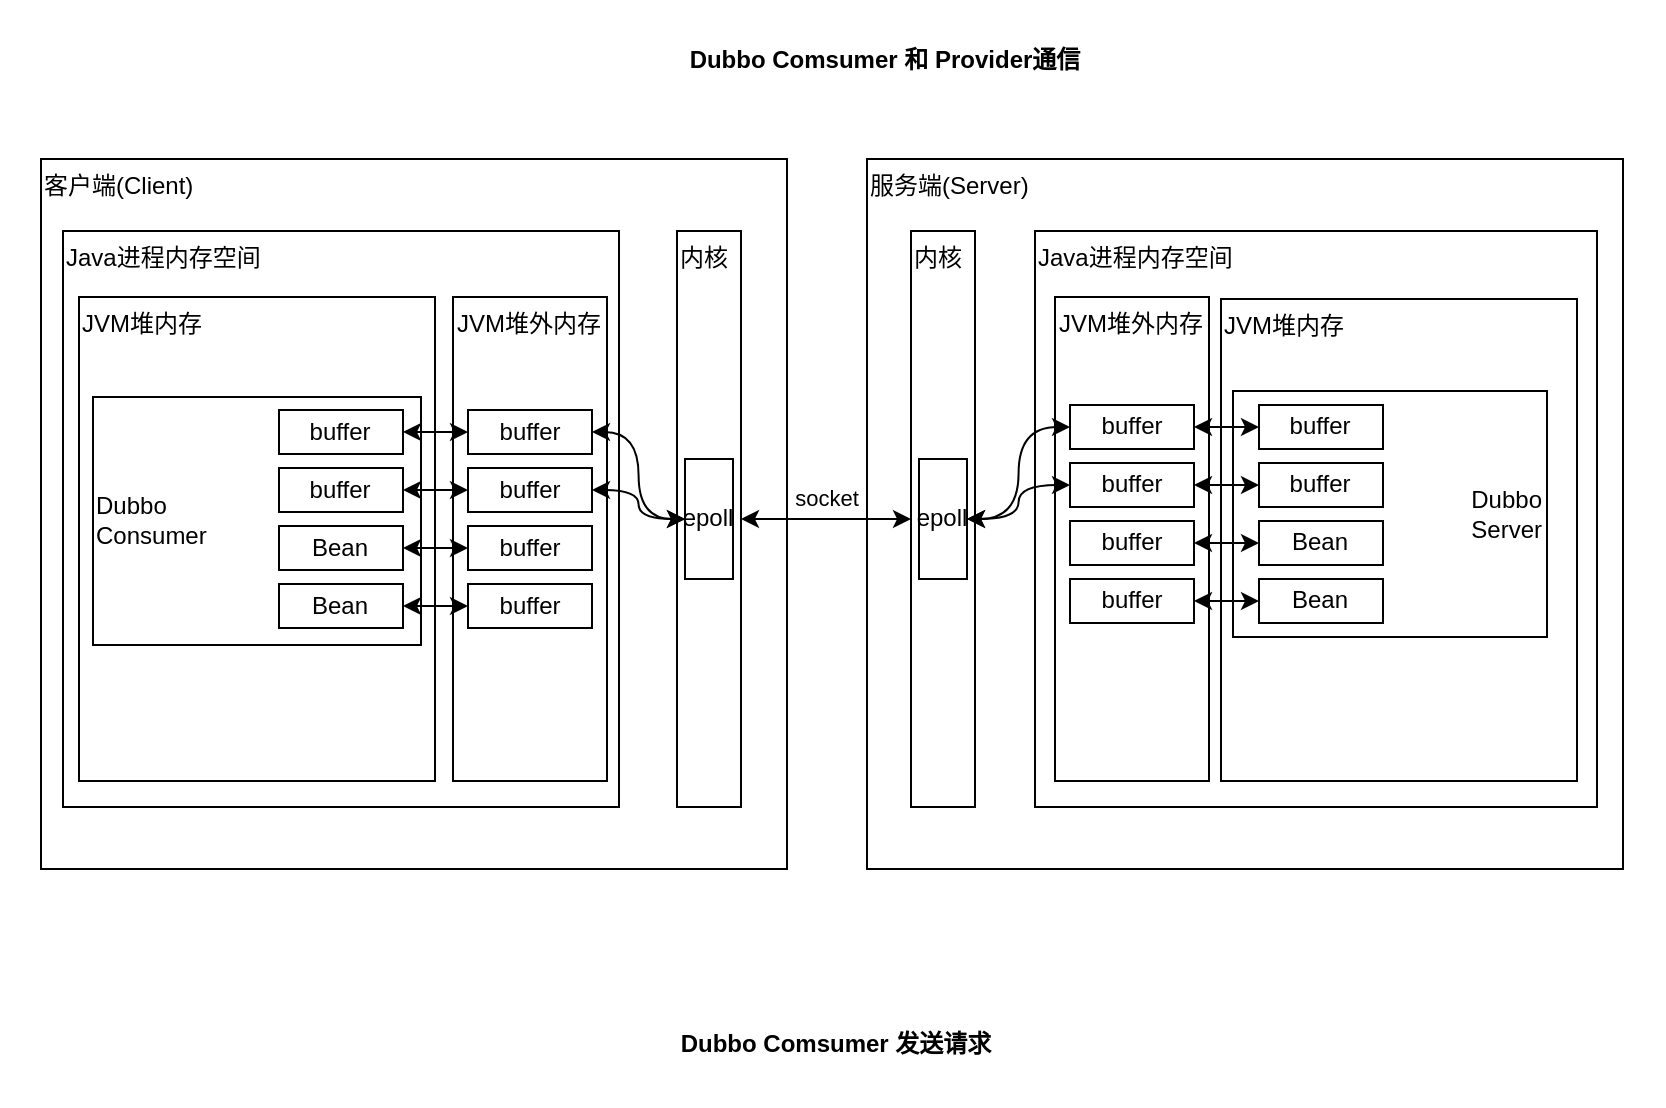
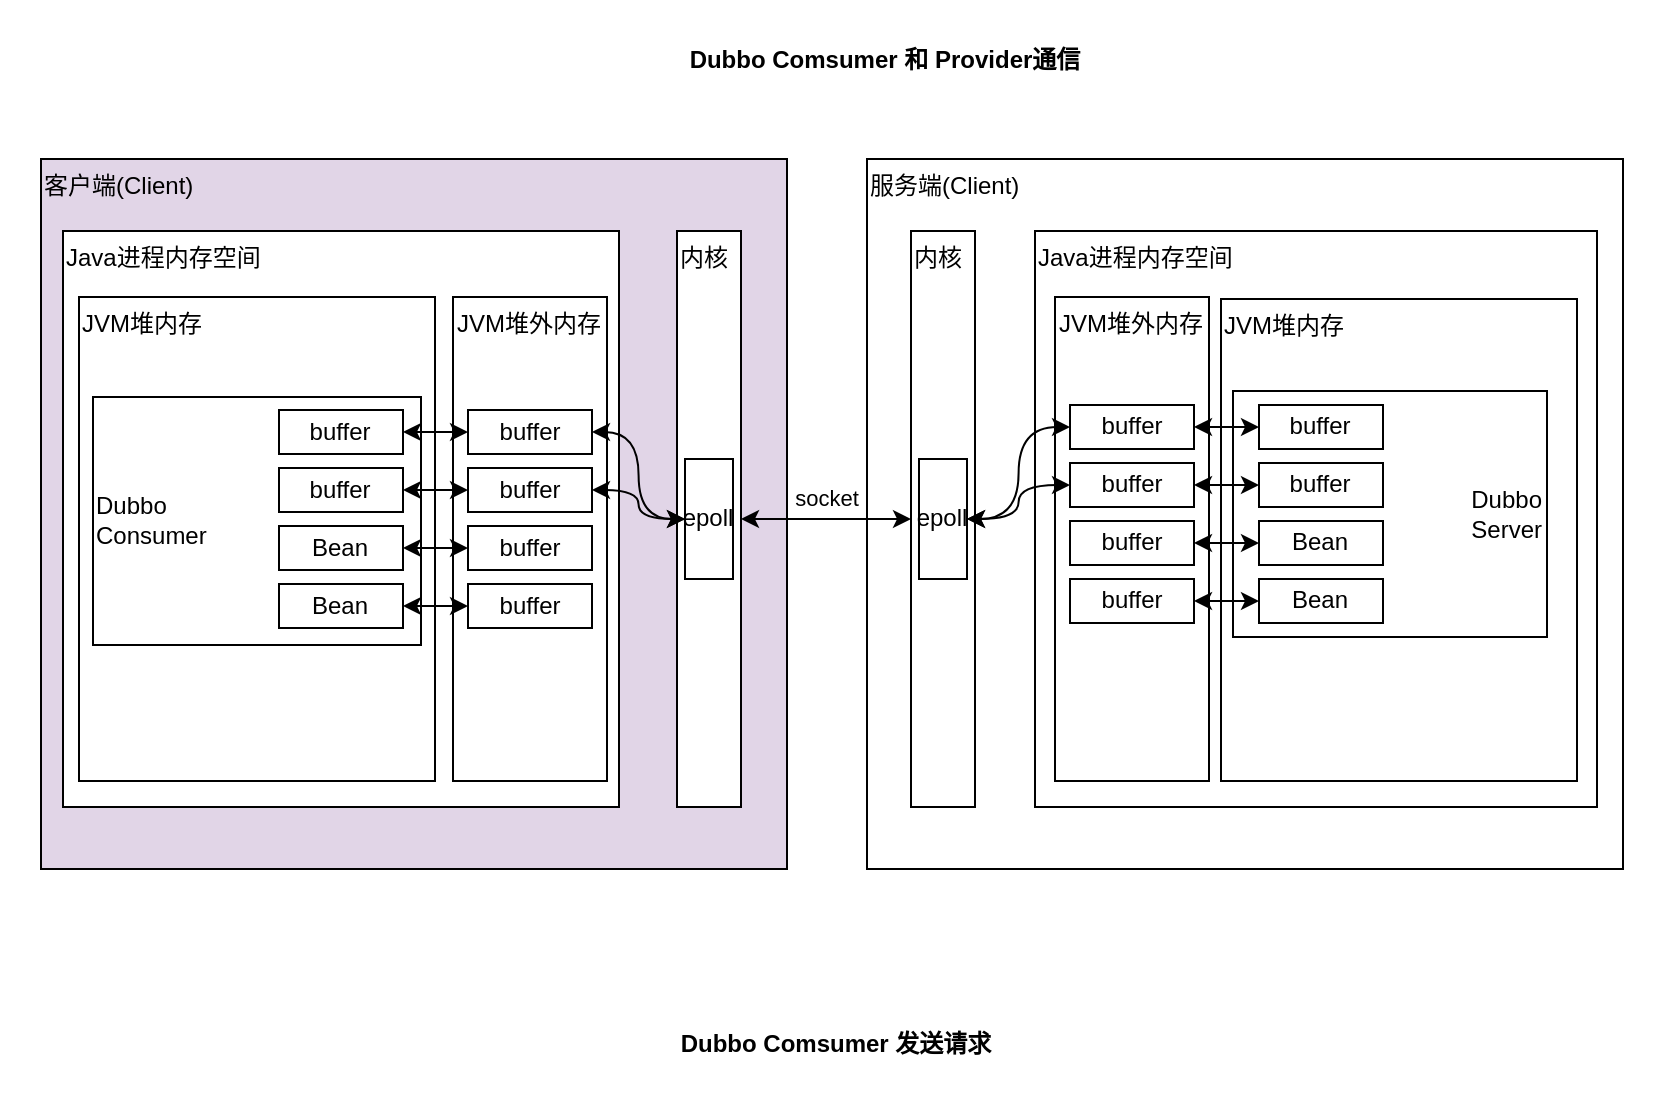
  <mxCell id="0" />
  <mxCell id="1" parent="0" />
- <mxCell id="2" value="客户端(Client)" style="rounded=0;whiteSpace=wrap;html=1;align=left;verticalAlign=top;" vertex="1" parent="1"><mxGeometry x="20" y="79" width="373" height="355" as="geometry" /></mxCell>
- <mxCell id="3" value="服务端(Server)" style="rounded=0;whiteSpace=wrap;html=1;align=left;verticalAlign=top;" vertex="1" parent="1"><mxGeometry x="433" y="79" width="378" height="355" as="geometry" /></mxCell>
+ <mxCell id="2" value="客户端(Client)" style="rounded=0;whiteSpace=wrap;html=1;align=left;verticalAlign=top;fillColor=#e1d5e7;" vertex="1" parent="1"><mxGeometry x="20" y="79" width="373" height="355" as="geometry" /></mxCell>
+ <mxCell id="3" value="服务端(Client)" style="rounded=0;whiteSpace=wrap;html=1;align=left;verticalAlign=top;" vertex="1" parent="1"><mxGeometry x="433" y="79" width="378" height="355" as="geometry" /></mxCell>
  <mxCell id="4" value="Java进程内存空间" style="rounded=0;whiteSpace=wrap;html=1;align=left;verticalAlign=top;" vertex="1" parent="1"><mxGeometry x="31" y="115" width="278" height="288" as="geometry" /></mxCell>
  <mxCell id="5" style="edgeStyle=orthogonalEdgeStyle;rounded=0;orthogonalLoop=1;jettySize=auto;html=1;entryX=0;entryY=0.5;entryDx=0;entryDy=0;startArrow=classic;startFill=1;" edge="1" parent="1" source="7" target="8"><mxGeometry relative="1" as="geometry" /></mxCell>
  <mxCell id="6" value="socket" style="edgeLabel;html=1;align=center;verticalAlign=middle;resizable=0;points=[];labelBackgroundColor=none;" vertex="1" connectable="0" parent="5"><mxGeometry x="-0.004" relative="1" as="geometry"><mxPoint y="-11" as="offset" /></mxGeometry></mxCell>
  <mxCell id="7" value="内核" style="rounded=0;whiteSpace=wrap;html=1;align=left;verticalAlign=top;" vertex="1" parent="1"><mxGeometry x="338" y="115" width="32" height="288" as="geometry" /></mxCell>
  <mxCell id="8" value="内核" style="rounded=0;whiteSpace=wrap;html=1;align=left;verticalAlign=top;" vertex="1" parent="1"><mxGeometry x="455" y="115" width="32" height="288" as="geometry" /></mxCell>
  <mxCell id="9" value="Java进程内存空间" style="rounded=0;whiteSpace=wrap;html=1;align=left;verticalAlign=top;" vertex="1" parent="1"><mxGeometry x="517" y="115" width="281" height="288" as="geometry" /></mxCell>
  <mxCell id="10" value="epoll" style="rounded=0;whiteSpace=wrap;html=1;labelBackgroundColor=none;align=center;verticalAlign=middle;" vertex="1" parent="1"><mxGeometry x="342" y="229" width="24" height="60" as="geometry" /></mxCell>
  <mxCell id="11" value="epoll" style="rounded=0;whiteSpace=wrap;html=1;labelBackgroundColor=none;align=center;verticalAlign=middle;" vertex="1" parent="1"><mxGeometry x="459" y="229" width="24" height="60" as="geometry" /></mxCell>
  <mxCell id="12" value="JVM堆内存" style="rounded=0;whiteSpace=wrap;html=1;labelBackgroundColor=none;align=left;verticalAlign=top;" vertex="1" parent="1"><mxGeometry x="39" y="148" width="178" height="242" as="geometry" /></mxCell>
  <mxCell id="13" value="JVM堆内存" style="rounded=0;whiteSpace=wrap;html=1;labelBackgroundColor=none;align=left;verticalAlign=top;" vertex="1" parent="1"><mxGeometry x="610" y="149" width="178" height="241" as="geometry" /></mxCell>
  <mxCell id="14" value="JVM堆外内存" style="rounded=0;whiteSpace=wrap;html=1;labelBackgroundColor=none;align=center;verticalAlign=top;" vertex="1" parent="1"><mxGeometry x="226" y="148" width="77" height="242" as="geometry" /></mxCell>
  <mxCell id="15" value="JVM堆外内存" style="rounded=0;whiteSpace=wrap;html=1;labelBackgroundColor=none;align=center;verticalAlign=top;" vertex="1" parent="1"><mxGeometry x="527" y="148" width="77" height="242" as="geometry" /></mxCell>
  <mxCell id="16" value="buffer" style="rounded=0;whiteSpace=wrap;html=1;labelBackgroundColor=none;align=center;verticalAlign=middle;" vertex="1" parent="1"><mxGeometry x="233.5" y="204.5" width="62" height="22" as="geometry" /></mxCell>
  <mxCell id="17" value="buffer" style="rounded=0;whiteSpace=wrap;html=1;labelBackgroundColor=none;align=center;verticalAlign=middle;" vertex="1" parent="1"><mxGeometry x="233.5" y="233.5" width="62" height="22" as="geometry" /></mxCell>
  <mxCell id="18" value="buffer" style="rounded=0;whiteSpace=wrap;html=1;labelBackgroundColor=none;align=center;verticalAlign=middle;" vertex="1" parent="1"><mxGeometry x="233.5" y="262.5" width="62" height="22" as="geometry" /></mxCell>
  <mxCell id="19" value="buffer" style="rounded=0;whiteSpace=wrap;html=1;labelBackgroundColor=none;align=center;verticalAlign=middle;" vertex="1" parent="1"><mxGeometry x="233.5" y="291.5" width="62" height="22" as="geometry" /></mxCell>
  <mxCell id="20" value="buffer" style="rounded=0;whiteSpace=wrap;html=1;labelBackgroundColor=none;align=center;verticalAlign=middle;" vertex="1" parent="1"><mxGeometry x="534.5" y="202" width="62" height="22" as="geometry" /></mxCell>
  <mxCell id="21" value="buffer" style="rounded=0;whiteSpace=wrap;html=1;labelBackgroundColor=none;align=center;verticalAlign=middle;" vertex="1" parent="1"><mxGeometry x="534.5" y="231" width="62" height="22" as="geometry" /></mxCell>
  <mxCell id="22" value="buffer" style="rounded=0;whiteSpace=wrap;html=1;labelBackgroundColor=none;align=center;verticalAlign=middle;" vertex="1" parent="1"><mxGeometry x="534.5" y="260" width="62" height="22" as="geometry" /></mxCell>
  <mxCell id="23" value="buffer" style="rounded=0;whiteSpace=wrap;html=1;labelBackgroundColor=none;align=center;verticalAlign=middle;" vertex="1" parent="1"><mxGeometry x="534.5" y="289" width="62" height="22" as="geometry" /></mxCell>
  <mxCell id="24" style="edgeStyle=orthogonalEdgeStyle;curved=1;rounded=0;orthogonalLoop=1;jettySize=auto;html=1;entryX=1;entryY=0.5;entryDx=0;entryDy=0;startArrow=classic;startFill=1;" edge="1" parent="1" source="10" target="16"><mxGeometry relative="1" as="geometry" /></mxCell>
  <mxCell id="25" style="edgeStyle=orthogonalEdgeStyle;curved=1;rounded=0;orthogonalLoop=1;jettySize=auto;html=1;entryX=1;entryY=0.5;entryDx=0;entryDy=0;startArrow=classic;startFill=1;" edge="1" parent="1" source="10" target="17"><mxGeometry relative="1" as="geometry" /></mxCell>
  <mxCell id="26" style="edgeStyle=orthogonalEdgeStyle;curved=1;rounded=0;orthogonalLoop=1;jettySize=auto;html=1;entryX=0;entryY=0.5;entryDx=0;entryDy=0;startArrow=classic;startFill=1;" edge="1" parent="1" source="11" target="20"><mxGeometry relative="1" as="geometry" /></mxCell>
  <mxCell id="27" style="edgeStyle=orthogonalEdgeStyle;curved=1;rounded=0;orthogonalLoop=1;jettySize=auto;html=1;entryX=0;entryY=0.5;entryDx=0;entryDy=0;startArrow=classic;startFill=1;" edge="1" parent="1" source="11" target="21"><mxGeometry relative="1" as="geometry" /></mxCell>
  <mxCell id="28" value="Dubbo&lt;br&gt;Consumer" style="rounded=0;whiteSpace=wrap;html=1;labelBackgroundColor=none;align=left;verticalAlign=middle;" vertex="1" parent="1"><mxGeometry x="46" y="198" width="164" height="124" as="geometry" /></mxCell>
  <mxCell id="29" value="buffer" style="rounded=0;whiteSpace=wrap;html=1;labelBackgroundColor=none;align=center;verticalAlign=middle;" vertex="1" parent="1"><mxGeometry x="139" y="204.5" width="62" height="22" as="geometry" /></mxCell>
  <mxCell id="30" value="buffer" style="rounded=0;whiteSpace=wrap;html=1;labelBackgroundColor=none;align=center;verticalAlign=middle;" vertex="1" parent="1"><mxGeometry x="139" y="233.5" width="62" height="22" as="geometry" /></mxCell>
  <mxCell id="31" value="Bean" style="rounded=0;whiteSpace=wrap;html=1;labelBackgroundColor=none;align=center;verticalAlign=middle;" vertex="1" parent="1"><mxGeometry x="139" y="262.5" width="62" height="22" as="geometry" /></mxCell>
  <mxCell id="32" value="Bean" style="rounded=0;whiteSpace=wrap;html=1;labelBackgroundColor=none;align=center;verticalAlign=middle;" vertex="1" parent="1"><mxGeometry x="139" y="291.5" width="62" height="22" as="geometry" /></mxCell>
  <mxCell id="33" style="edgeStyle=orthogonalEdgeStyle;curved=1;rounded=0;orthogonalLoop=1;jettySize=auto;html=1;startArrow=classic;startFill=1;" edge="1" parent="1" source="16" target="29"><mxGeometry relative="1" as="geometry" /></mxCell>
  <mxCell id="34" style="edgeStyle=orthogonalEdgeStyle;curved=1;rounded=0;orthogonalLoop=1;jettySize=auto;html=1;startArrow=classic;startFill=1;" edge="1" parent="1" source="17" target="30"><mxGeometry relative="1" as="geometry" /></mxCell>
  <mxCell id="35" value="Dubbo &lt;br&gt;Server" style="rounded=0;whiteSpace=wrap;html=1;labelBackgroundColor=none;align=right;verticalAlign=middle;" vertex="1" parent="1"><mxGeometry x="616" y="195" width="157" height="123" as="geometry" /></mxCell>
  <mxCell id="36" value="buffer" style="rounded=0;whiteSpace=wrap;html=1;labelBackgroundColor=none;align=center;verticalAlign=middle;" vertex="1" parent="1"><mxGeometry x="629" y="202" width="62" height="22" as="geometry" /></mxCell>
  <mxCell id="37" value="buffer" style="rounded=0;whiteSpace=wrap;html=1;labelBackgroundColor=none;align=center;verticalAlign=middle;" vertex="1" parent="1"><mxGeometry x="629" y="231" width="62" height="22" as="geometry" /></mxCell>
  <mxCell id="38" value="Bean" style="rounded=0;whiteSpace=wrap;html=1;labelBackgroundColor=none;align=center;verticalAlign=middle;" vertex="1" parent="1"><mxGeometry x="629" y="260" width="62" height="22" as="geometry" /></mxCell>
  <mxCell id="39" value="Bean" style="rounded=0;whiteSpace=wrap;html=1;labelBackgroundColor=none;align=center;verticalAlign=middle;" vertex="1" parent="1"><mxGeometry x="629" y="289" width="62" height="22" as="geometry" /></mxCell>
  <mxCell id="40" style="edgeStyle=orthogonalEdgeStyle;curved=1;rounded=0;orthogonalLoop=1;jettySize=auto;html=1;entryX=0;entryY=0.5;entryDx=0;entryDy=0;startArrow=classic;startFill=1;" edge="1" parent="1" source="20" target="36"><mxGeometry relative="1" as="geometry" /></mxCell>
  <mxCell id="41" style="edgeStyle=orthogonalEdgeStyle;curved=1;rounded=0;orthogonalLoop=1;jettySize=auto;html=1;entryX=0;entryY=0.5;entryDx=0;entryDy=0;startArrow=classic;startFill=1;" edge="1" parent="1" source="21" target="37"><mxGeometry relative="1" as="geometry" /></mxCell>
  <mxCell id="42" style="edgeStyle=orthogonalEdgeStyle;curved=1;rounded=0;orthogonalLoop=1;jettySize=auto;html=1;entryX=1;entryY=0.5;entryDx=0;entryDy=0;startArrow=classic;startFill=1;" edge="1" parent="1" source="18" target="31"><mxGeometry relative="1" as="geometry" /></mxCell>
  <mxCell id="43" style="edgeStyle=orthogonalEdgeStyle;curved=1;rounded=0;orthogonalLoop=1;jettySize=auto;html=1;entryX=1;entryY=0.5;entryDx=0;entryDy=0;startArrow=classic;startFill=1;" edge="1" parent="1" source="19" target="32"><mxGeometry relative="1" as="geometry" /></mxCell>
  <mxCell id="44" style="edgeStyle=orthogonalEdgeStyle;curved=1;rounded=0;orthogonalLoop=1;jettySize=auto;html=1;entryX=0;entryY=0.5;entryDx=0;entryDy=0;startArrow=classic;startFill=1;" edge="1" parent="1" source="22" target="38"><mxGeometry relative="1" as="geometry" /></mxCell>
  <mxCell id="45" style="edgeStyle=orthogonalEdgeStyle;curved=1;rounded=0;orthogonalLoop=1;jettySize=auto;html=1;startArrow=classic;startFill=1;" edge="1" parent="1" source="23" target="39"><mxGeometry relative="1" as="geometry" /></mxCell>
  <mxCell id="46" value="Dubbo Comsumer 和 Provider通信" style="text;html=1;strokeColor=none;fillColor=none;align=center;verticalAlign=middle;whiteSpace=wrap;rounded=0;labelBackgroundColor=none;fontStyle=1" vertex="1" parent="1"><mxGeometry x="312" y="20" width="261" height="20" as="geometry" /></mxCell>
  <mxCell id="47" value="Dubbo Comsumer 发送请求" style="text;html=1;strokeColor=none;fillColor=none;align=center;verticalAlign=middle;whiteSpace=wrap;rounded=0;labelBackgroundColor=none;fontStyle=1" vertex="1" parent="1"><mxGeometry x="323" y="512" width="190" height="20" as="geometry" /></mxCell>
